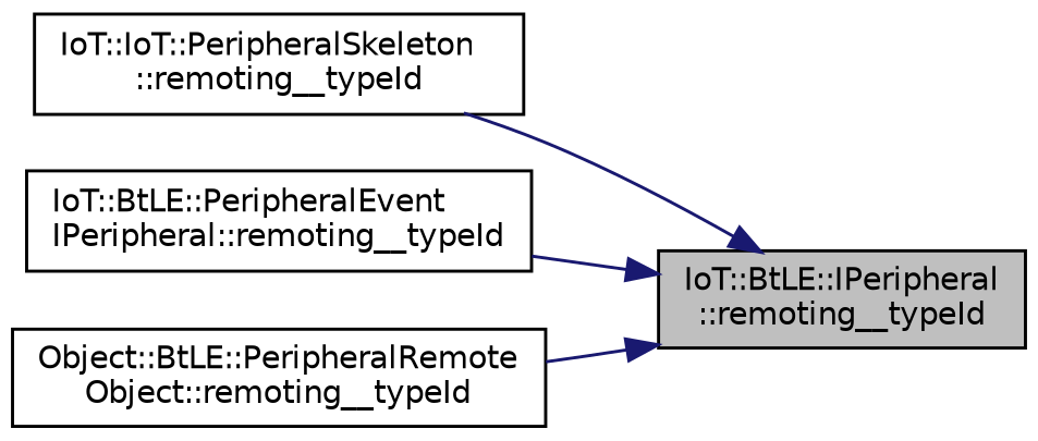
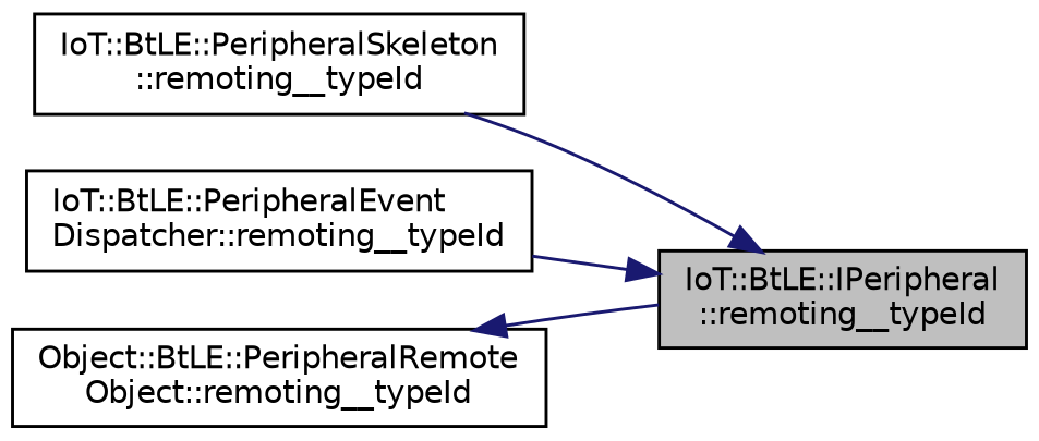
  digraph {
    rankdir=RL
    node [color=black fillcolor=white fontname=Helvetica fontsize=10 shape=record style=filled]
    edge [color=midnightblue dir=back fontname=Helvetica fontsize=10 labelfontname=Helvetica labelfontsize=10 style=solid]
    n1 [fillcolor=grey75 fontcolor=black height=0.2 label="IoT::BtLE::IPeripheral\l::remoting__typeId" width=0.4]
-   n2 [height=0.2 label="IoT::IoT::PeripheralSkeleton\l::remoting__typeId" width=0.4]
-   n3 [height=0.2 label="IoT::BtLE::PeripheralEvent\lIPeripheral::remoting__typeId" width=0.4]
+   n2 [height=0.2 label="IoT::BtLE::PeripheralSkeleton\l::remoting__typeId" width=0.4]
+   n3 [height=0.2 label="IoT::BtLE::PeripheralEvent\lDispatcher::remoting__typeId" width=0.4]
    n4 [height=0.2 label="Object::BtLE::PeripheralRemote\lObject::remoting__typeId" width=0.4]
    n1 -> n2
    n1 -> n3
-   n1 -> n4
+   n4 -> n1
  }
